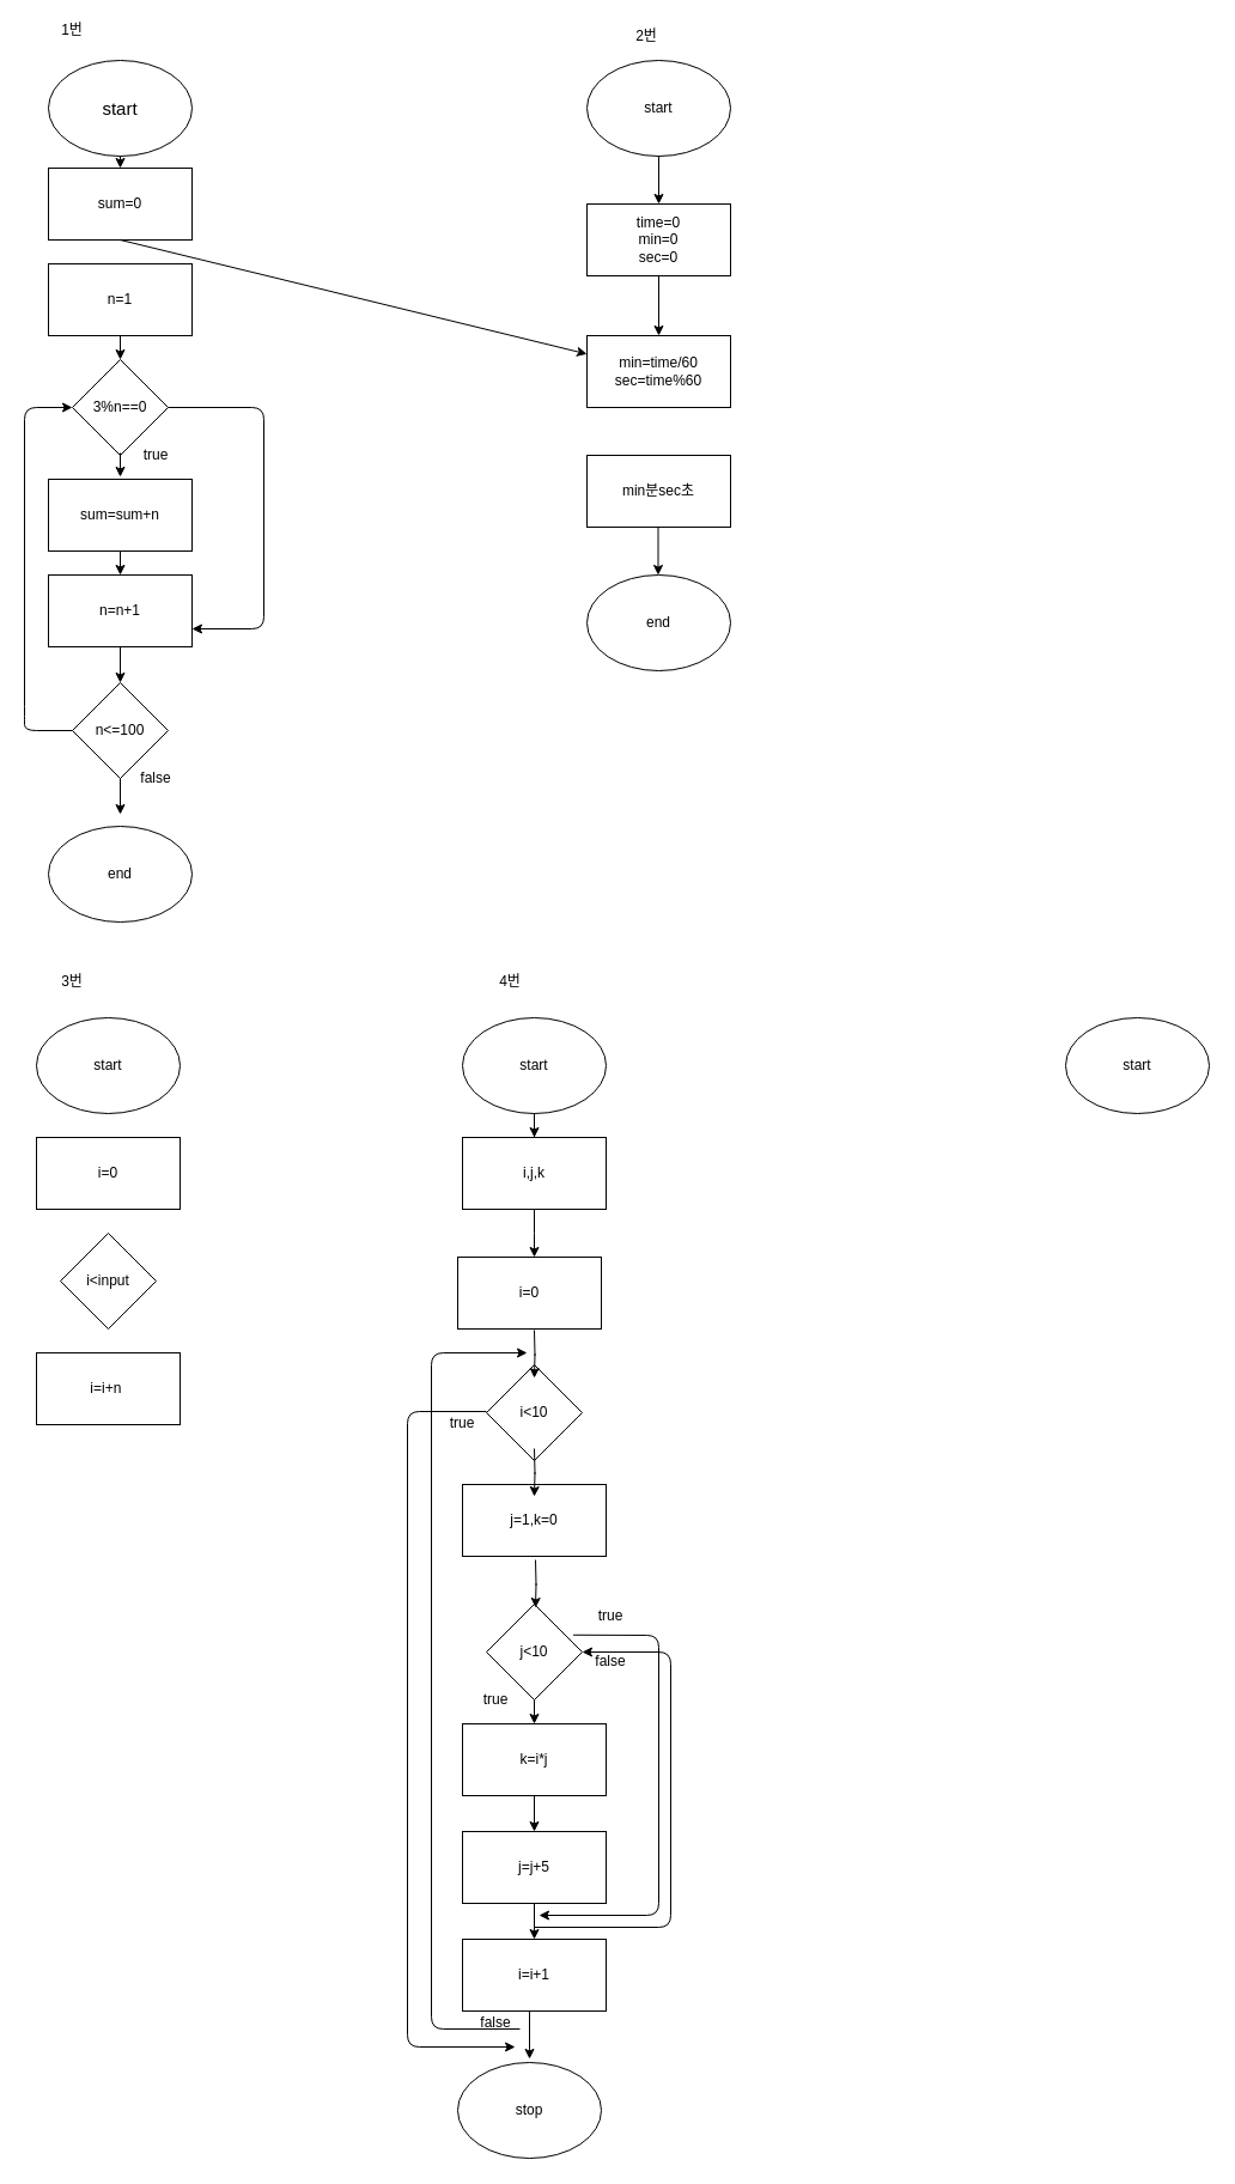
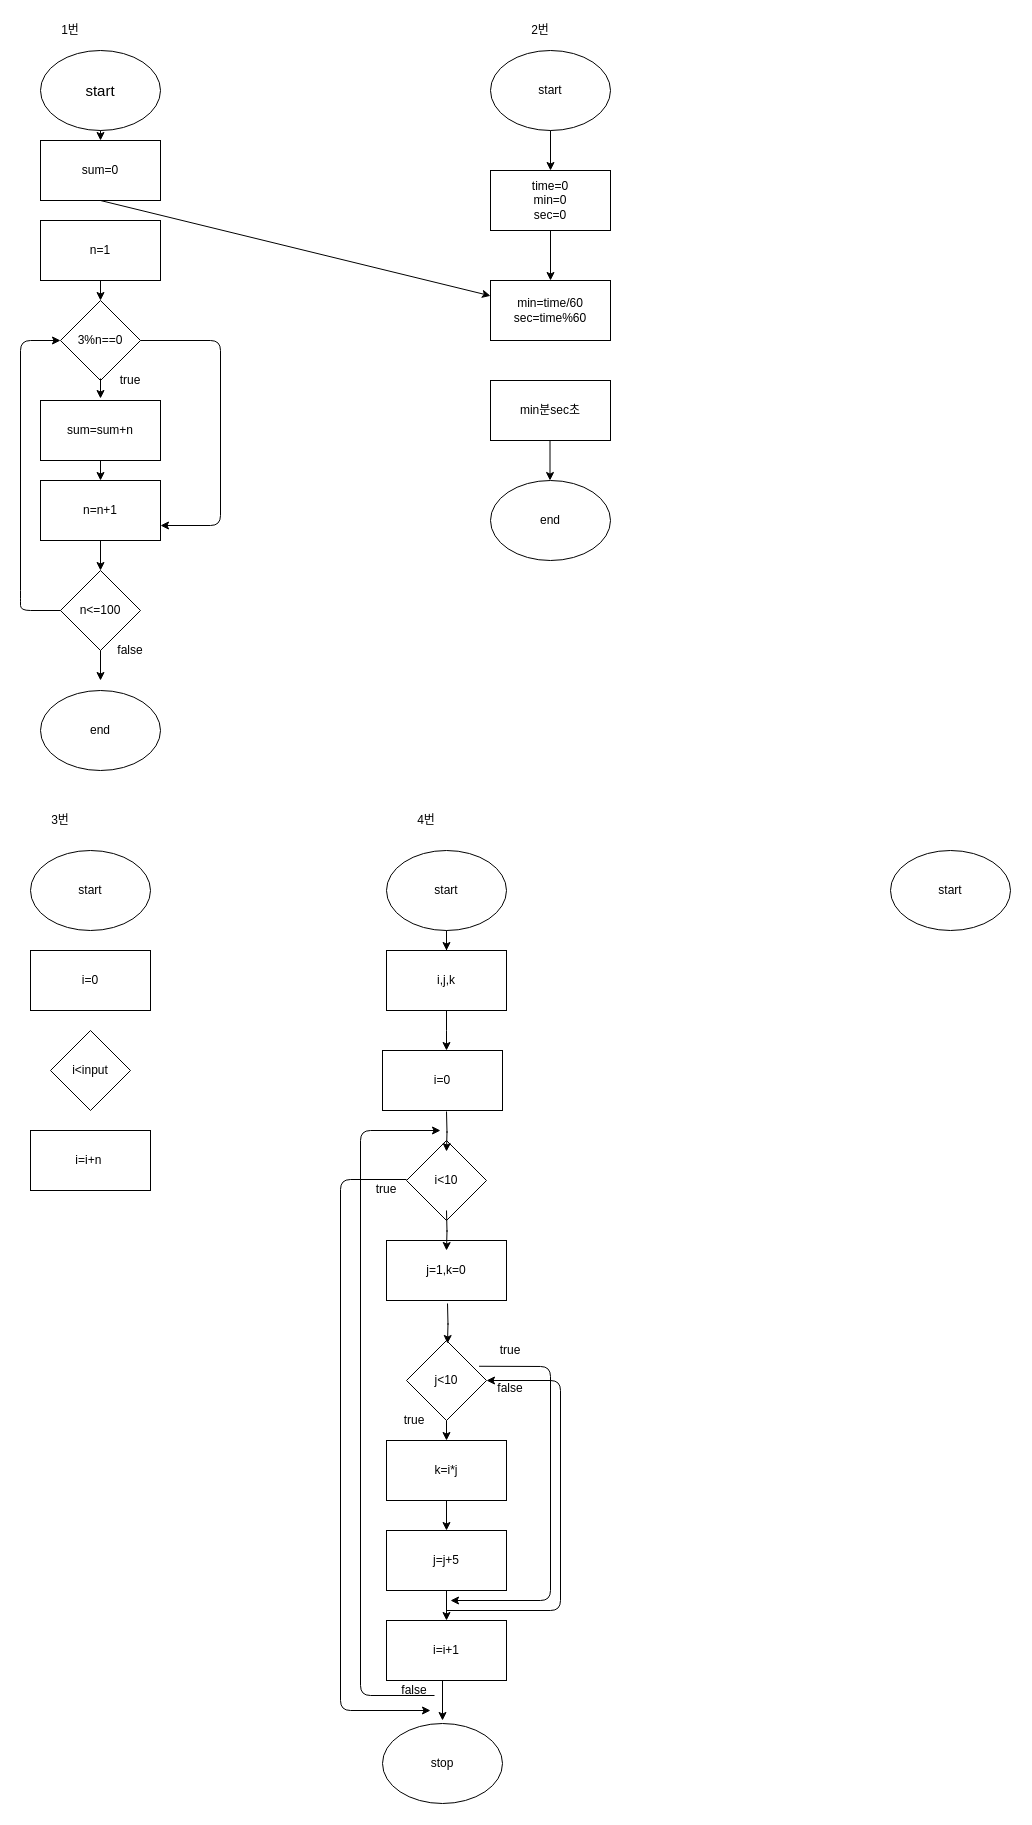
  <mxCell id="0" />
  <mxCell id="1" parent="0" />
  <mxCell id="2" value="&lt;font style=&quot;font-size: 15px&quot;&gt;start&lt;/font&gt;" style="ellipse;whiteSpace=wrap;html=1;" vertex="1" parent="1"><mxGeometry x="40" y="50" width="120" height="80" as="geometry" /></mxCell>
  <mxCell id="3" value="sum=0" style="rounded=0;whiteSpace=wrap;html=1;" vertex="1" parent="1"><mxGeometry x="40" y="140" width="120" height="60" as="geometry" /></mxCell>
  <mxCell id="4" value="n=1" style="rounded=0;whiteSpace=wrap;html=1;" vertex="1" parent="1"><mxGeometry x="40" y="220" width="120" height="60" as="geometry" /></mxCell>
  <mxCell id="5" value="3%n==0" style="rhombus;whiteSpace=wrap;html=1;" vertex="1" parent="1"><mxGeometry x="60" y="300" width="80" height="80" as="geometry" /></mxCell>
  <mxCell id="6" value="sum=sum+n" style="rounded=0;whiteSpace=wrap;html=1;" vertex="1" parent="1"><mxGeometry x="40" y="400" width="120" height="60" as="geometry" /></mxCell>
  <mxCell id="7" value="n=n+1" style="rounded=0;whiteSpace=wrap;html=1;" vertex="1" parent="1"><mxGeometry x="40" y="480" width="120" height="60" as="geometry" /></mxCell>
  <mxCell id="8" value="n&amp;lt;=100" style="rhombus;whiteSpace=wrap;html=1;" vertex="1" parent="1"><mxGeometry x="60" y="570" width="80" height="80" as="geometry" /></mxCell>
  <mxCell id="9" value="" style="endArrow=classic;html=1;entryX=0;entryY=0.5;entryDx=0;entryDy=0;exitX=0;exitY=0.5;exitDx=0;exitDy=0;" edge="1" parent="1" source="8" target="5"><mxGeometry width="50" height="50" relative="1" as="geometry"><mxPoint x="36" y="690" as="sourcePoint" /><mxPoint x="420" y="400" as="targetPoint" /><Array as="points"><mxPoint x="20" y="610" /><mxPoint x="20" y="600" /><mxPoint x="20" y="340" /></Array></mxGeometry></mxCell>
  <mxCell id="10" value="" style="endArrow=classic;html=1;exitX=1;exitY=0.5;exitDx=0;exitDy=0;entryX=1;entryY=0.75;entryDx=0;entryDy=0;" edge="1" parent="1" source="5" target="7"><mxGeometry width="50" height="50" relative="1" as="geometry"><mxPoint x="370" y="550" as="sourcePoint" /><mxPoint x="220" y="520" as="targetPoint" /><Array as="points"><mxPoint x="220" y="340" /><mxPoint x="220" y="525" /></Array></mxGeometry></mxCell>
  <mxCell id="11" value="" style="endArrow=classic;html=1;entryX=0.5;entryY=0;entryDx=0;entryDy=0;exitX=0.5;exitY=1;exitDx=0;exitDy=0;" edge="1" parent="1" source="2" target="3"><mxGeometry width="50" height="50" relative="1" as="geometry"><mxPoint x="130" y="100" as="sourcePoint" /><mxPoint x="180" y="50" as="targetPoint" /></mxGeometry></mxCell>
  <mxCell id="12" value="" style="endArrow=classic;html=1;exitX=0.5;exitY=1;exitDx=0;exitDy=0;" edge="1" parent="1" source="3" target="22"><mxGeometry width="50" height="50" relative="1" as="geometry"><mxPoint x="370" y="350" as="sourcePoint" /><mxPoint x="420" y="300" as="targetPoint" /></mxGeometry></mxCell>
  <mxCell id="13" value="" style="endArrow=classic;html=1;entryX=0.5;entryY=0;entryDx=0;entryDy=0;" edge="1" parent="1" target="5"><mxGeometry width="50" height="50" relative="1" as="geometry"><mxPoint x="100" y="280" as="sourcePoint" /><mxPoint x="180" y="300" as="targetPoint" /><Array as="points" /></mxGeometry></mxCell>
  <mxCell id="14" value="" style="endArrow=classic;html=1;entryX=0.5;entryY=0;entryDx=0;entryDy=0;" edge="1" parent="1"><mxGeometry width="50" height="50" relative="1" as="geometry"><mxPoint x="100" y="378" as="sourcePoint" /><mxPoint x="100" y="398" as="targetPoint" /><Array as="points" /></mxGeometry></mxCell>
  <mxCell id="15" value="" style="endArrow=classic;html=1;exitX=0.5;exitY=1;exitDx=0;exitDy=0;" edge="1" parent="1" source="6" target="7"><mxGeometry width="50" height="50" relative="1" as="geometry"><mxPoint x="120" y="300" as="sourcePoint" /><mxPoint x="120" y="320" as="targetPoint" /><Array as="points" /></mxGeometry></mxCell>
  <mxCell id="16" value="" style="endArrow=classic;html=1;entryX=0.5;entryY=0;entryDx=0;entryDy=0;" edge="1" parent="1" source="7" target="8"><mxGeometry width="50" height="50" relative="1" as="geometry"><mxPoint x="130" y="310" as="sourcePoint" /><mxPoint x="130" y="330" as="targetPoint" /><Array as="points" /></mxGeometry></mxCell>
  <mxCell id="17" value="" style="endArrow=classic;html=1;" edge="1" parent="1" source="8"><mxGeometry width="50" height="50" relative="1" as="geometry"><mxPoint x="140" y="320" as="sourcePoint" /><mxPoint x="100" y="680" as="targetPoint" /><Array as="points" /></mxGeometry></mxCell>
  <mxCell id="18" value="true" style="text;html=1;strokeColor=none;fillColor=none;align=center;verticalAlign=middle;whiteSpace=wrap;rounded=0;" vertex="1" parent="1"><mxGeometry x="110" y="370" width="40" height="20" as="geometry" /></mxCell>
  <mxCell id="19" value="false" style="text;html=1;strokeColor=none;fillColor=none;align=center;verticalAlign=middle;whiteSpace=wrap;rounded=0;" vertex="1" parent="1"><mxGeometry x="110" y="640" width="40" height="20" as="geometry" /></mxCell>
  <mxCell id="20" value="end" style="ellipse;whiteSpace=wrap;html=1;" vertex="1" parent="1"><mxGeometry x="40" y="690" width="120" height="80" as="geometry" /></mxCell>
  <mxCell id="21" value="start" style="ellipse;whiteSpace=wrap;html=1;" vertex="1" parent="1"><mxGeometry x="490" y="50" width="120" height="80" as="geometry" /></mxCell>
  <mxCell id="22" value="min=time/60&lt;br&gt;sec=time%60" style="rounded=0;whiteSpace=wrap;html=1;" vertex="1" parent="1"><mxGeometry x="490" y="280" width="120" height="60" as="geometry" /></mxCell>
  <mxCell id="23" style="edgeStyle=orthogonalEdgeStyle;rounded=0;orthogonalLoop=1;jettySize=auto;html=1;entryX=0.5;entryY=0;entryDx=0;entryDy=0;" edge="1" parent="1" source="24" target="22"><mxGeometry relative="1" as="geometry" /></mxCell>
  <mxCell id="24" value="time=0&lt;br&gt;min=0&lt;br&gt;sec=0" style="rounded=0;whiteSpace=wrap;html=1;" vertex="1" parent="1"><mxGeometry x="490" y="170" width="120" height="60" as="geometry" /></mxCell>
  <mxCell id="25" value="end" style="ellipse;whiteSpace=wrap;html=1;" vertex="1" parent="1"><mxGeometry x="490" y="480" width="120" height="80" as="geometry" /></mxCell>
  <mxCell id="26" value="" style="endArrow=classic;html=1;exitX=0.5;exitY=1;exitDx=0;exitDy=0;entryX=0.5;entryY=0;entryDx=0;entryDy=0;" edge="1" parent="1" source="21" target="24"><mxGeometry width="50" height="50" relative="1" as="geometry"><mxPoint x="370" y="340" as="sourcePoint" /><mxPoint x="420" y="290" as="targetPoint" /></mxGeometry></mxCell>
  <mxCell id="27" value="" style="endArrow=classic;html=1;exitX=0.5;exitY=1;exitDx=0;exitDy=0;entryX=0.5;entryY=0;entryDx=0;entryDy=0;" edge="1" parent="1"><mxGeometry width="50" height="50" relative="1" as="geometry"><mxPoint x="549.5" y="440" as="sourcePoint" /><mxPoint x="549.5" y="480" as="targetPoint" /></mxGeometry></mxCell>
  <mxCell id="28" value="min분sec초" style="rounded=0;whiteSpace=wrap;html=1;" vertex="1" parent="1"><mxGeometry x="490" y="380" width="120" height="60" as="geometry" /></mxCell>
- <mxCell id="29" value="1번" style="text;html=1;strokeColor=none;fillColor=none;align=center;verticalAlign=middle;whiteSpace=wrap;rounded=0;" vertex="1" parent="1"><mxGeometry x="40" y="15" width="40" height="20" as="geometry" /></mxCell>
+ <mxCell id="29" value="1번" style="text;html=1;strokeColor=none;fillColor=none;align=center;verticalAlign=middle;whiteSpace=wrap;rounded=0;" vertex="1" parent="1"><mxGeometry x="50" y="20" width="40" height="20" as="geometry" /></mxCell>
  <mxCell id="30" value="2번" style="text;html=1;strokeColor=none;fillColor=none;align=center;verticalAlign=middle;whiteSpace=wrap;rounded=0;" vertex="1" parent="1"><mxGeometry x="520" y="20" width="40" height="20" as="geometry" /></mxCell>
  <mxCell id="31" value="3번" style="text;html=1;strokeColor=none;fillColor=none;align=center;verticalAlign=middle;whiteSpace=wrap;rounded=0;" vertex="1" parent="1"><mxGeometry x="40" y="810" width="40" height="20" as="geometry" /></mxCell>
  <mxCell id="32" value="start" style="ellipse;whiteSpace=wrap;html=1;" vertex="1" parent="1"><mxGeometry x="30" y="850" width="120" height="80" as="geometry" /></mxCell>
  <mxCell id="33" value="i=0" style="rounded=0;whiteSpace=wrap;html=1;" vertex="1" parent="1"><mxGeometry x="30" y="950" width="120" height="60" as="geometry" /></mxCell>
  <mxCell id="34" value="i&amp;lt;input" style="rhombus;whiteSpace=wrap;html=1;" vertex="1" parent="1"><mxGeometry x="50" y="1030" width="80" height="80" as="geometry" /></mxCell>
  <mxCell id="35" value="i=i+n&amp;nbsp;" style="rounded=0;whiteSpace=wrap;html=1;" vertex="1" parent="1"><mxGeometry x="30" y="1130" width="120" height="60" as="geometry" /></mxCell>
  <mxCell id="36" value="4번" style="text;html=1;strokeColor=none;fillColor=none;align=center;verticalAlign=middle;whiteSpace=wrap;rounded=0;" vertex="1" parent="1"><mxGeometry x="406" y="810" width="40" height="20" as="geometry" /></mxCell>
  <mxCell id="37" value="stop" style="ellipse;whiteSpace=wrap;html=1;" vertex="1" parent="1"><mxGeometry x="382" y="1723" width="120" height="80" as="geometry" /></mxCell>
  <mxCell id="38" value="" style="edgeStyle=orthogonalEdgeStyle;rounded=0;orthogonalLoop=1;jettySize=auto;html=1;" edge="1" parent="1" source="39" target="44"><mxGeometry relative="1" as="geometry" /></mxCell>
  <mxCell id="39" value="start" style="ellipse;whiteSpace=wrap;html=1;" vertex="1" parent="1"><mxGeometry x="386" y="850" width="120" height="80" as="geometry" /></mxCell>
  <mxCell id="40" value="start" style="ellipse;whiteSpace=wrap;html=1;" vertex="1" parent="1"><mxGeometry x="890" y="850" width="120" height="80" as="geometry" /></mxCell>
  <mxCell id="41" value="i=0" style="rounded=0;whiteSpace=wrap;html=1;" vertex="1" parent="1"><mxGeometry x="382" y="1050" width="120" height="60" as="geometry" /></mxCell>
  <mxCell id="42" value="i&amp;lt;10" style="rhombus;whiteSpace=wrap;html=1;" vertex="1" parent="1"><mxGeometry x="406" y="1140" width="80" height="80" as="geometry" /></mxCell>
  <mxCell id="43" value="j=1,k=0" style="rounded=0;whiteSpace=wrap;html=1;" vertex="1" parent="1"><mxGeometry x="386" y="1240" width="120" height="60" as="geometry" /></mxCell>
  <mxCell id="44" value="i,j,k" style="rounded=0;whiteSpace=wrap;html=1;" vertex="1" parent="1"><mxGeometry x="386" y="950" width="120" height="60" as="geometry" /></mxCell>
  <mxCell id="45" value="j&amp;lt;10" style="rhombus;whiteSpace=wrap;html=1;" vertex="1" parent="1"><mxGeometry x="406" y="1340" width="80" height="80" as="geometry" /></mxCell>
  <mxCell id="46" value="k=i*j" style="rounded=0;whiteSpace=wrap;html=1;" vertex="1" parent="1"><mxGeometry x="386" y="1440" width="120" height="60" as="geometry" /></mxCell>
  <mxCell id="47" value="j=j+5" style="rounded=0;whiteSpace=wrap;html=1;" vertex="1" parent="1"><mxGeometry x="386" y="1530" width="120" height="60" as="geometry" /></mxCell>
  <mxCell id="48" value="i=i+1" style="rounded=0;whiteSpace=wrap;html=1;" vertex="1" parent="1"><mxGeometry x="386" y="1620" width="120" height="60" as="geometry" /></mxCell>
  <mxCell id="49" value="" style="edgeStyle=orthogonalEdgeStyle;rounded=0;orthogonalLoop=1;jettySize=auto;html=1;exitX=0.5;exitY=1;exitDx=0;exitDy=0;" edge="1" parent="1" source="44"><mxGeometry relative="1" as="geometry"><mxPoint x="446" y="1030" as="sourcePoint" /><mxPoint x="446" y="1050" as="targetPoint" /></mxGeometry></mxCell>
  <mxCell id="50" value="" style="edgeStyle=orthogonalEdgeStyle;rounded=0;orthogonalLoop=1;jettySize=auto;html=1;exitX=0.5;exitY=1;exitDx=0;exitDy=0;" edge="1" parent="1"><mxGeometry relative="1" as="geometry"><mxPoint x="446" y="1111" as="sourcePoint" /><mxPoint x="446" y="1151" as="targetPoint" /></mxGeometry></mxCell>
  <mxCell id="51" value="" style="edgeStyle=orthogonalEdgeStyle;rounded=0;orthogonalLoop=1;jettySize=auto;html=1;exitX=0.5;exitY=1;exitDx=0;exitDy=0;" edge="1" parent="1"><mxGeometry relative="1" as="geometry"><mxPoint x="446" y="1210" as="sourcePoint" /><mxPoint x="446" y="1250" as="targetPoint" /></mxGeometry></mxCell>
  <mxCell id="52" value="" style="edgeStyle=orthogonalEdgeStyle;rounded=0;orthogonalLoop=1;jettySize=auto;html=1;exitX=0.5;exitY=1;exitDx=0;exitDy=0;" edge="1" parent="1"><mxGeometry relative="1" as="geometry"><mxPoint x="447" y="1303" as="sourcePoint" /><mxPoint x="447" y="1343" as="targetPoint" /></mxGeometry></mxCell>
  <mxCell id="53" value="" style="endArrow=classic;html=1;exitX=0.5;exitY=1;exitDx=0;exitDy=0;entryX=0.5;entryY=0;entryDx=0;entryDy=0;" edge="1" parent="1" source="45" target="46"><mxGeometry width="50" height="50" relative="1" as="geometry"><mxPoint x="380" y="1410" as="sourcePoint" /><mxPoint x="430" y="1360" as="targetPoint" /></mxGeometry></mxCell>
  <mxCell id="54" value="" style="endArrow=classic;html=1;exitX=0.5;exitY=1;exitDx=0;exitDy=0;" edge="1" parent="1" source="46" target="47"><mxGeometry width="50" height="50" relative="1" as="geometry"><mxPoint x="393" y="1570" as="sourcePoint" /><mxPoint x="443" y="1520" as="targetPoint" /></mxGeometry></mxCell>
  <mxCell id="55" value="" style="endArrow=classic;html=1;" edge="1" parent="1"><mxGeometry width="50" height="50" relative="1" as="geometry"><mxPoint x="442" y="1680" as="sourcePoint" /><mxPoint x="442" y="1720" as="targetPoint" /></mxGeometry></mxCell>
  <mxCell id="56" value="" style="endArrow=classic;html=1;entryX=0.5;entryY=0;entryDx=0;entryDy=0;exitX=0.5;exitY=1;exitDx=0;exitDy=0;" edge="1" parent="1" source="47" target="48"><mxGeometry width="50" height="50" relative="1" as="geometry"><mxPoint x="380" y="1630" as="sourcePoint" /><mxPoint x="430" y="1580" as="targetPoint" /></mxGeometry></mxCell>
  <mxCell id="57" value="true" style="text;html=1;strokeColor=none;fillColor=none;align=center;verticalAlign=middle;whiteSpace=wrap;rounded=0;" vertex="1" parent="1"><mxGeometry x="366" y="1179" width="40" height="20" as="geometry" /></mxCell>
  <mxCell id="58" value="true" style="text;html=1;strokeColor=none;fillColor=none;align=center;verticalAlign=middle;whiteSpace=wrap;rounded=0;" vertex="1" parent="1"><mxGeometry x="394" y="1410" width="40" height="20" as="geometry" /></mxCell>
  <mxCell id="59" value="false" style="text;html=1;strokeColor=none;fillColor=none;align=center;verticalAlign=middle;whiteSpace=wrap;rounded=0;" vertex="1" parent="1"><mxGeometry x="394" y="1680" width="40" height="20" as="geometry" /></mxCell>
  <mxCell id="60" value="false" style="text;html=1;strokeColor=none;fillColor=none;align=center;verticalAlign=middle;whiteSpace=wrap;rounded=0;" vertex="1" parent="1"><mxGeometry x="490" y="1378" width="40" height="20" as="geometry" /></mxCell>
  <mxCell id="61" value="" style="endArrow=classic;html=1;exitX=1;exitY=0;exitDx=0;exitDy=0;" edge="1" parent="1" source="57"><mxGeometry width="50" height="50" relative="1" as="geometry"><mxPoint x="440" y="1700" as="sourcePoint" /><mxPoint x="430" y="1710" as="targetPoint" /><Array as="points"><mxPoint x="340" y="1179" /><mxPoint x="340" y="1710" /></Array></mxGeometry></mxCell>
  <mxCell id="62" value="" style="endArrow=classic;html=1;exitX=1;exitY=0.75;exitDx=0;exitDy=0;" edge="1" parent="1" source="59"><mxGeometry width="50" height="50" relative="1" as="geometry"><mxPoint x="410" y="1460" as="sourcePoint" /><mxPoint x="440" y="1130" as="targetPoint" /><Array as="points"><mxPoint x="360" y="1695" /><mxPoint x="360" y="1130" /></Array></mxGeometry></mxCell>
  <mxCell id="63" value="" style="endArrow=classic;html=1;entryX=1;entryY=0.5;entryDx=0;entryDy=0;" edge="1" parent="1" target="45"><mxGeometry width="50" height="50" relative="1" as="geometry"><mxPoint x="446" y="1610" as="sourcePoint" /><mxPoint x="460" y="1530" as="targetPoint" /><Array as="points"><mxPoint x="560" y="1610" /><mxPoint x="560" y="1380" /></Array></mxGeometry></mxCell>
  <mxCell id="64" value="" style="endArrow=classic;html=1;exitX=0.907;exitY=0.322;exitDx=0;exitDy=0;exitPerimeter=0;" edge="1" parent="1" source="45"><mxGeometry width="50" height="50" relative="1" as="geometry"><mxPoint x="410" y="1580" as="sourcePoint" /><mxPoint x="450" y="1600" as="targetPoint" /><Array as="points"><mxPoint x="550" y="1366" /><mxPoint x="550" y="1600" /></Array></mxGeometry></mxCell>
  <mxCell id="65" value="true" style="text;html=1;strokeColor=none;fillColor=none;align=center;verticalAlign=middle;whiteSpace=wrap;rounded=0;" vertex="1" parent="1"><mxGeometry x="490" y="1340" width="40" height="20" as="geometry" /></mxCell>
